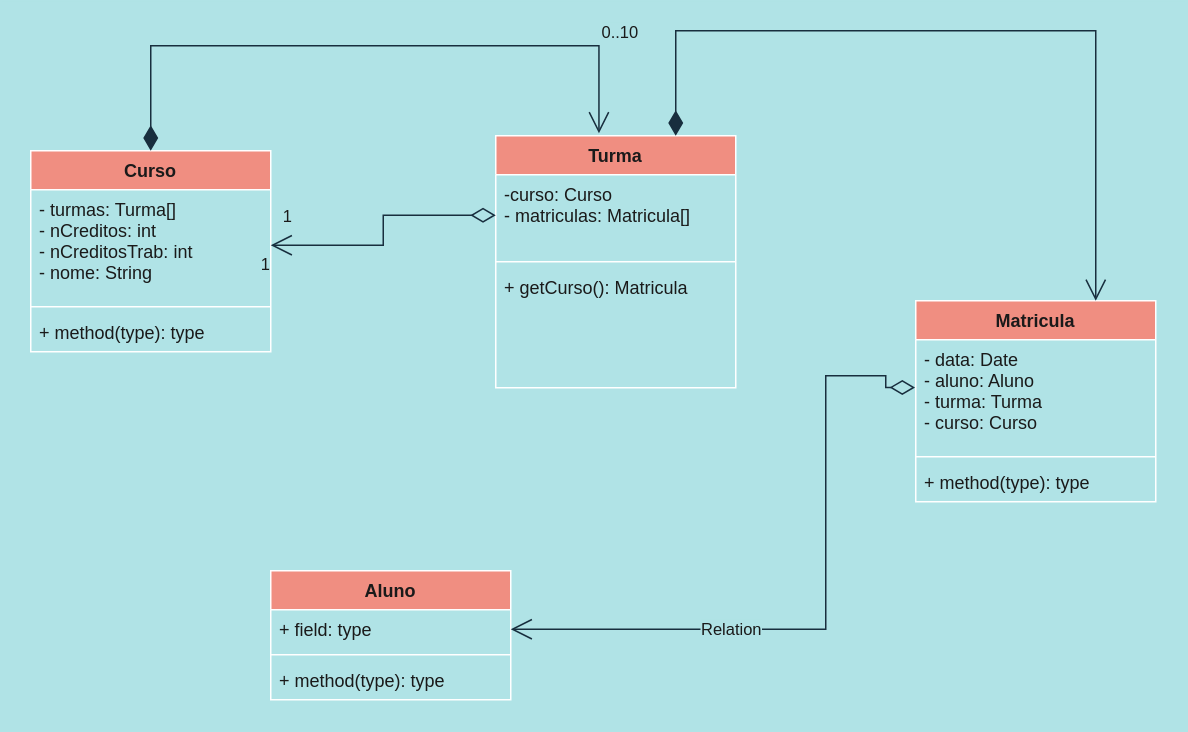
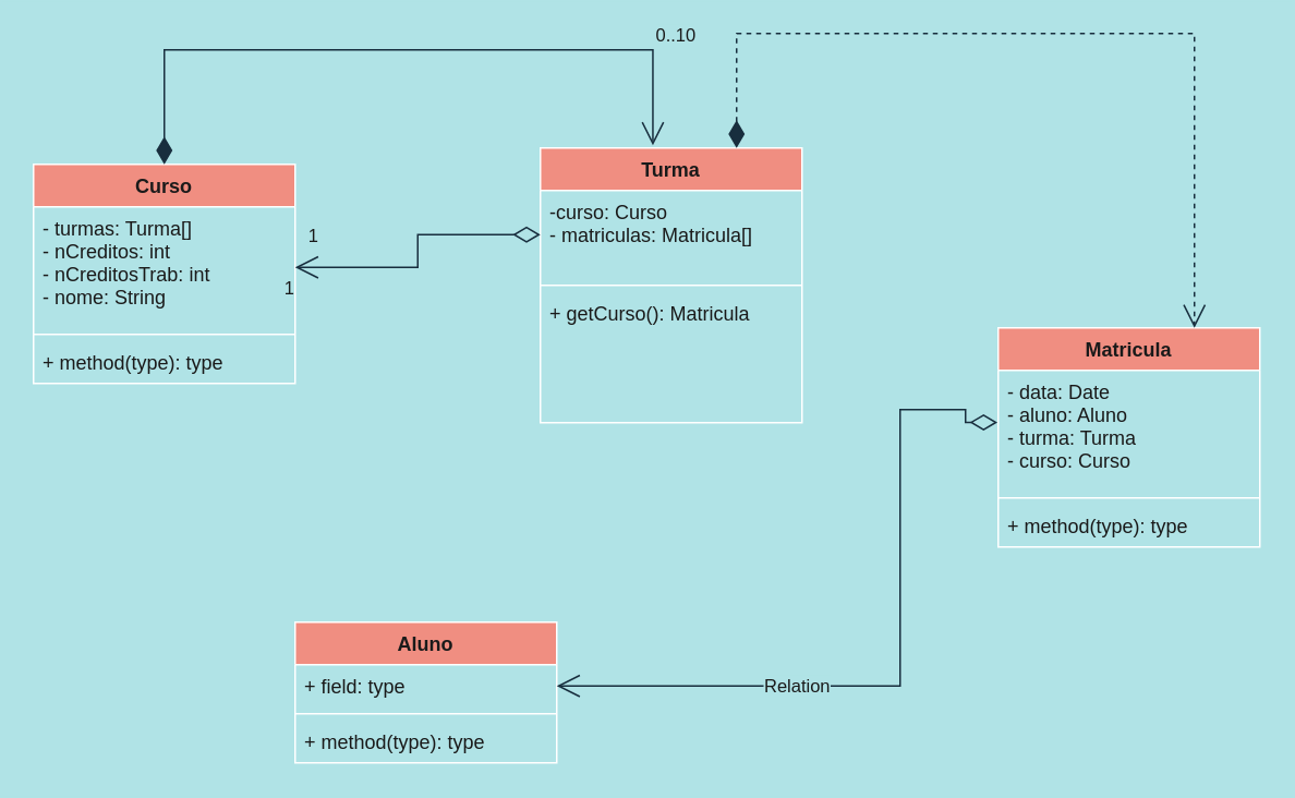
  <mxCell id="0" />
  <mxCell id="1" parent="0" />
  <mxCell id="2" value="Curso" style="swimlane;fontStyle=1;align=center;verticalAlign=top;childLayout=stackLayout;horizontal=1;startSize=26;horizontalStack=0;resizeParent=1;resizeParentMax=0;resizeLast=0;collapsible=1;marginBottom=0;fillColor=#F08E81;strokeColor=#FFFFFF;fontColor=#1A1A1A;" vertex="1" parent="1"><mxGeometry x="20" y="100" width="160" height="134" as="geometry" /></mxCell>
  <mxCell id="3" value="- turmas: Turma[]&#10;- nCreditos: int&#10;- nCreditosTrab: int&#10;- nome: String" style="text;strokeColor=none;fillColor=none;align=left;verticalAlign=top;spacingLeft=4;spacingRight=4;overflow=hidden;rotatable=0;points=[[0,0.5],[1,0.5]];portConstraint=eastwest;fontColor=#1A1A1A;" vertex="1" parent="2"><mxGeometry y="26" width="160" height="74" as="geometry" /></mxCell>
  <mxCell id="4" value="" style="line;strokeWidth=1;fillColor=none;align=left;verticalAlign=middle;spacingTop=-1;spacingLeft=3;spacingRight=3;rotatable=0;labelPosition=right;points=[];portConstraint=eastwest;strokeColor=#FFFFFF;fontColor=#1A1A1A;labelBackgroundColor=#B0E3E6;" vertex="1" parent="2"><mxGeometry y="100" width="160" height="8" as="geometry" /></mxCell>
  <mxCell id="5" value="+ method(type): type" style="text;strokeColor=none;fillColor=none;align=left;verticalAlign=top;spacingLeft=4;spacingRight=4;overflow=hidden;rotatable=0;points=[[0,0.5],[1,0.5]];portConstraint=eastwest;fontColor=#1A1A1A;" vertex="1" parent="2"><mxGeometry y="108" width="160" height="26" as="geometry" /></mxCell>
  <mxCell id="6" value="Turma" style="swimlane;fontStyle=1;align=center;verticalAlign=top;childLayout=stackLayout;horizontal=1;startSize=26;horizontalStack=0;resizeParent=1;resizeParentMax=0;resizeLast=0;collapsible=1;marginBottom=0;fillColor=#F08E81;strokeColor=#FFFFFF;fontColor=#1A1A1A;" vertex="1" parent="1"><mxGeometry x="330" y="90" width="160" height="168" as="geometry" /></mxCell>
  <mxCell id="7" value="-curso: Curso&#10;- matriculas: Matricula[]" style="text;strokeColor=none;fillColor=none;align=left;verticalAlign=top;spacingLeft=4;spacingRight=4;overflow=hidden;rotatable=0;points=[[0,0.5],[1,0.5]];portConstraint=eastwest;fontColor=#1A1A1A;" vertex="1" parent="6"><mxGeometry y="26" width="160" height="54" as="geometry" /></mxCell>
  <mxCell id="8" value="" style="line;strokeWidth=1;fillColor=none;align=left;verticalAlign=middle;spacingTop=-1;spacingLeft=3;spacingRight=3;rotatable=0;labelPosition=right;points=[];portConstraint=eastwest;strokeColor=#FFFFFF;fontColor=#1A1A1A;labelBackgroundColor=#B0E3E6;" vertex="1" parent="6"><mxGeometry y="80" width="160" height="8" as="geometry" /></mxCell>
  <mxCell id="9" value="+ getCurso(): Matricula" style="text;strokeColor=none;fillColor=none;align=left;verticalAlign=top;spacingLeft=4;spacingRight=4;overflow=hidden;rotatable=0;points=[[0,0.5],[1,0.5]];portConstraint=eastwest;fontColor=#1A1A1A;" vertex="1" parent="6"><mxGeometry y="88" width="160" height="80" as="geometry" /></mxCell>
  <mxCell id="10" value="0..10" style="endArrow=open;html=1;endSize=12;startArrow=diamondThin;startSize=14;startFill=1;edgeStyle=orthogonalEdgeStyle;align=left;verticalAlign=bottom;rounded=0;entryX=0.43;entryY=-0.01;entryDx=0;entryDy=0;entryPerimeter=0;exitX=0.5;exitY=0;exitDx=0;exitDy=0;strokeColor=#182E3E;fontColor=#1A1A1A;labelBackgroundColor=#B0E3E6;" edge="1" parent="1" source="2" target="6"><mxGeometry x="0.727" relative="1" as="geometry"><mxPoint x="100" y="40" as="sourcePoint" /><mxPoint x="320" y="40" as="targetPoint" /><Array as="points"><mxPoint x="100" y="30" /><mxPoint x="399" y="30" /></Array><mxPoint as="offset" /></mxGeometry></mxCell>
  <mxCell id="11" value="Aluno" style="swimlane;fontStyle=1;align=center;verticalAlign=top;childLayout=stackLayout;horizontal=1;startSize=26;horizontalStack=0;resizeParent=1;resizeParentMax=0;resizeLast=0;collapsible=1;marginBottom=0;fillColor=#F08E81;strokeColor=#FFFFFF;fontColor=#1A1A1A;" vertex="1" parent="1"><mxGeometry x="180" y="380" width="160" height="86" as="geometry" /></mxCell>
  <mxCell id="12" value="+ field: type" style="text;strokeColor=none;fillColor=none;align=left;verticalAlign=top;spacingLeft=4;spacingRight=4;overflow=hidden;rotatable=0;points=[[0,0.5],[1,0.5]];portConstraint=eastwest;fontColor=#1A1A1A;" vertex="1" parent="11"><mxGeometry y="26" width="160" height="26" as="geometry" /></mxCell>
  <mxCell id="13" value="" style="line;strokeWidth=1;fillColor=none;align=left;verticalAlign=middle;spacingTop=-1;spacingLeft=3;spacingRight=3;rotatable=0;labelPosition=right;points=[];portConstraint=eastwest;strokeColor=#FFFFFF;fontColor=#1A1A1A;labelBackgroundColor=#B0E3E6;" vertex="1" parent="11"><mxGeometry y="52" width="160" height="8" as="geometry" /></mxCell>
  <mxCell id="14" value="+ method(type): type" style="text;strokeColor=none;fillColor=none;align=left;verticalAlign=top;spacingLeft=4;spacingRight=4;overflow=hidden;rotatable=0;points=[[0,0.5],[1,0.5]];portConstraint=eastwest;fontColor=#1A1A1A;" vertex="1" parent="11"><mxGeometry y="60" width="160" height="26" as="geometry" /></mxCell>
  <mxCell id="15" value="1" style="endArrow=open;html=1;endSize=12;startArrow=diamondThin;startSize=14;startFill=0;edgeStyle=orthogonalEdgeStyle;rounded=0;exitX=0;exitY=0.5;exitDx=0;exitDy=0;strokeColor=#182E3E;fontColor=#1A1A1A;labelBackgroundColor=#B0E3E6;" edge="1" parent="1" source="7" target="3"><mxGeometry x="0.867" y="-19" relative="1" as="geometry"><mxPoint x="190" y="170" as="sourcePoint" /><mxPoint x="350" y="170" as="targetPoint" /><mxPoint as="offset" /></mxGeometry></mxCell>
  <mxCell id="16" value="1" style="edgeLabel;resizable=0;html=1;align=right;verticalAlign=top;fontColor=#1A1A1A;labelBackgroundColor=#B0E3E6;" connectable="0" vertex="1" parent="15"><mxGeometry x="1" relative="1" as="geometry" /></mxCell>
  <mxCell id="17" value="Relation" style="endArrow=open;html=1;endSize=12;startArrow=diamondThin;startSize=14;startFill=0;edgeStyle=orthogonalEdgeStyle;rounded=0;entryX=1;entryY=0.5;entryDx=0;entryDy=0;exitX=-0.003;exitY=0.43;exitDx=0;exitDy=0;exitPerimeter=0;strokeColor=#182E3E;fontColor=#1A1A1A;labelBackgroundColor=#B0E3E6;" edge="1" parent="1" source="19" target="12"><mxGeometry x="0.342" relative="1" as="geometry"><mxPoint x="490" y="142.63" as="sourcePoint" /><mxPoint x="650" y="142.63" as="targetPoint" /><Array as="points"><mxPoint x="590" y="258" /><mxPoint x="590" y="250" /><mxPoint x="550" y="250" /><mxPoint x="550" y="419" /></Array><mxPoint as="offset" /></mxGeometry></mxCell>
  <mxCell id="18" value="Matricula" style="swimlane;fontStyle=1;align=center;verticalAlign=top;childLayout=stackLayout;horizontal=1;startSize=26;horizontalStack=0;resizeParent=1;resizeParentMax=0;resizeLast=0;collapsible=1;marginBottom=0;fillColor=#F08E81;strokeColor=#FFFFFF;fontColor=#1A1A1A;" vertex="1" parent="1"><mxGeometry x="610" y="200" width="160" height="134" as="geometry" /></mxCell>
  <mxCell id="19" value="- data: Date&#10;- aluno: Aluno&#10;- turma: Turma&#10;- curso: Curso" style="text;strokeColor=none;fillColor=none;align=left;verticalAlign=top;spacingLeft=4;spacingRight=4;overflow=hidden;rotatable=0;points=[[0,0.5],[1,0.5]];portConstraint=eastwest;fontColor=#1A1A1A;" vertex="1" parent="18"><mxGeometry y="26" width="160" height="74" as="geometry" /></mxCell>
  <mxCell id="20" value="" style="line;strokeWidth=1;fillColor=none;align=left;verticalAlign=middle;spacingTop=-1;spacingLeft=3;spacingRight=3;rotatable=0;labelPosition=right;points=[];portConstraint=eastwest;strokeColor=#FFFFFF;fontColor=#1A1A1A;labelBackgroundColor=#B0E3E6;" vertex="1" parent="18"><mxGeometry y="100" width="160" height="8" as="geometry" /></mxCell>
  <mxCell id="21" value="+ method(type): type" style="text;strokeColor=none;fillColor=none;align=left;verticalAlign=top;spacingLeft=4;spacingRight=4;overflow=hidden;rotatable=0;points=[[0,0.5],[1,0.5]];portConstraint=eastwest;fontColor=#1A1A1A;" vertex="1" parent="18"><mxGeometry y="108" width="160" height="26" as="geometry" /></mxCell>
- <mxCell id="22" value="" style="endArrow=open;html=1;endSize=12;startArrow=diamondThin;startSize=14;startFill=1;edgeStyle=orthogonalEdgeStyle;align=left;verticalAlign=bottom;rounded=0;entryX=0.75;entryY=0;entryDx=0;entryDy=0;exitX=0.75;exitY=0;exitDx=0;exitDy=0;strokeColor=#182E3E;fontColor=#1A1A1A;labelBackgroundColor=#B0E3E6;" edge="1" parent="1" source="6" target="18"><mxGeometry x="0.913" y="21" relative="1" as="geometry"><mxPoint x="450" y="90" as="sourcePoint" /><mxPoint x="748.8" y="78.32" as="targetPoint" /><Array as="points"><mxPoint x="450" y="20" /><mxPoint x="730" y="20" /></Array><mxPoint as="offset" /></mxGeometry></mxCell>
+ <mxCell id="22" value="" style="endArrow=open;html=1;endSize=12;startArrow=diamondThin;startSize=14;startFill=1;edgeStyle=orthogonalEdgeStyle;align=left;verticalAlign=bottom;rounded=0;entryX=0.75;entryY=0;entryDx=0;entryDy=0;exitX=0.75;exitY=0;exitDx=0;exitDy=0;strokeColor=#182E3E;fontColor=#1A1A1A;labelBackgroundColor=#B0E3E6;dashed=1;" edge="1" parent="1" source="6" target="18"><mxGeometry x="0.913" y="21" relative="1" as="geometry"><mxPoint x="450" y="90" as="sourcePoint" /><mxPoint x="748.8" y="78.32" as="targetPoint" /><Array as="points"><mxPoint x="450" y="20" /><mxPoint x="730" y="20" /></Array><mxPoint as="offset" /></mxGeometry></mxCell>
